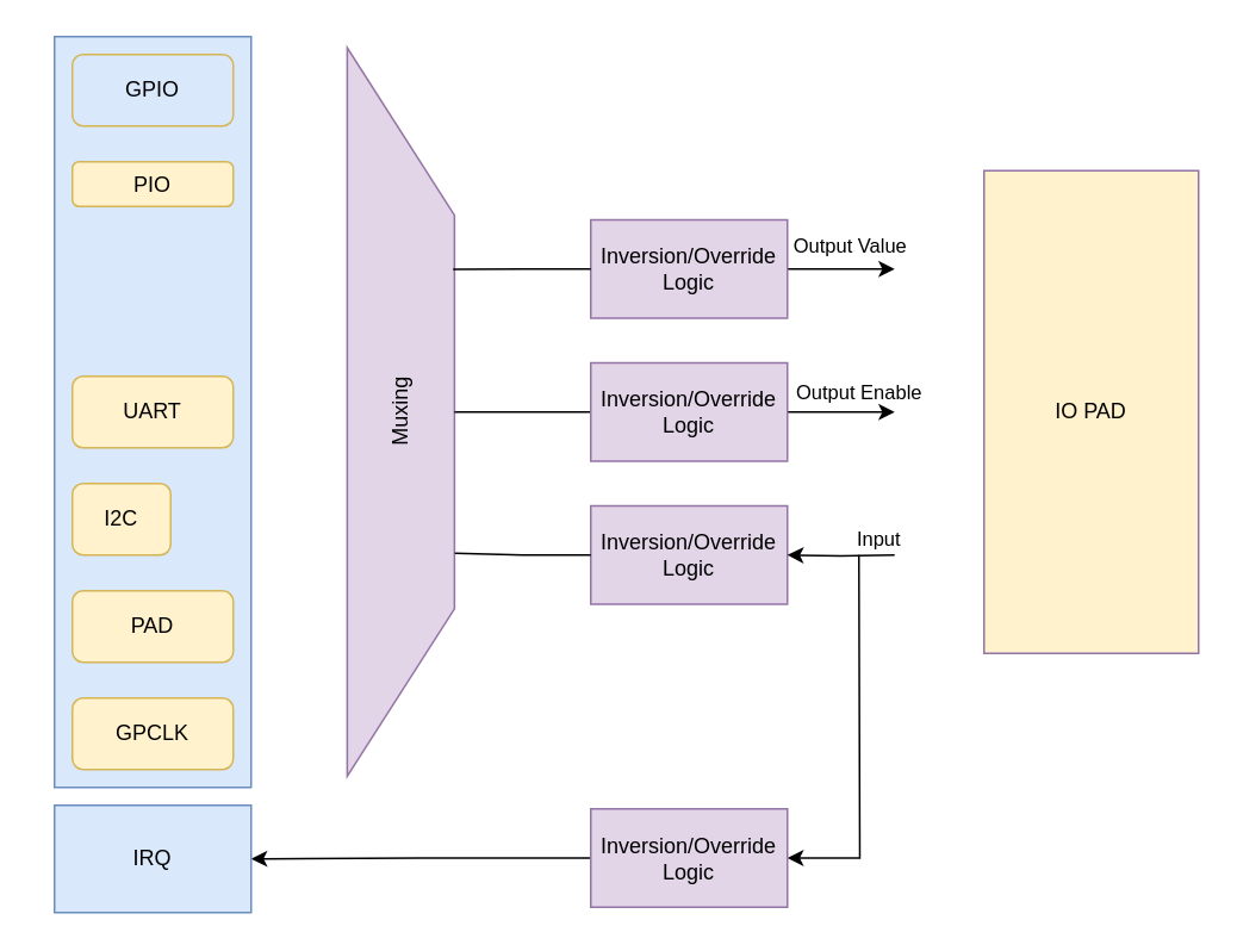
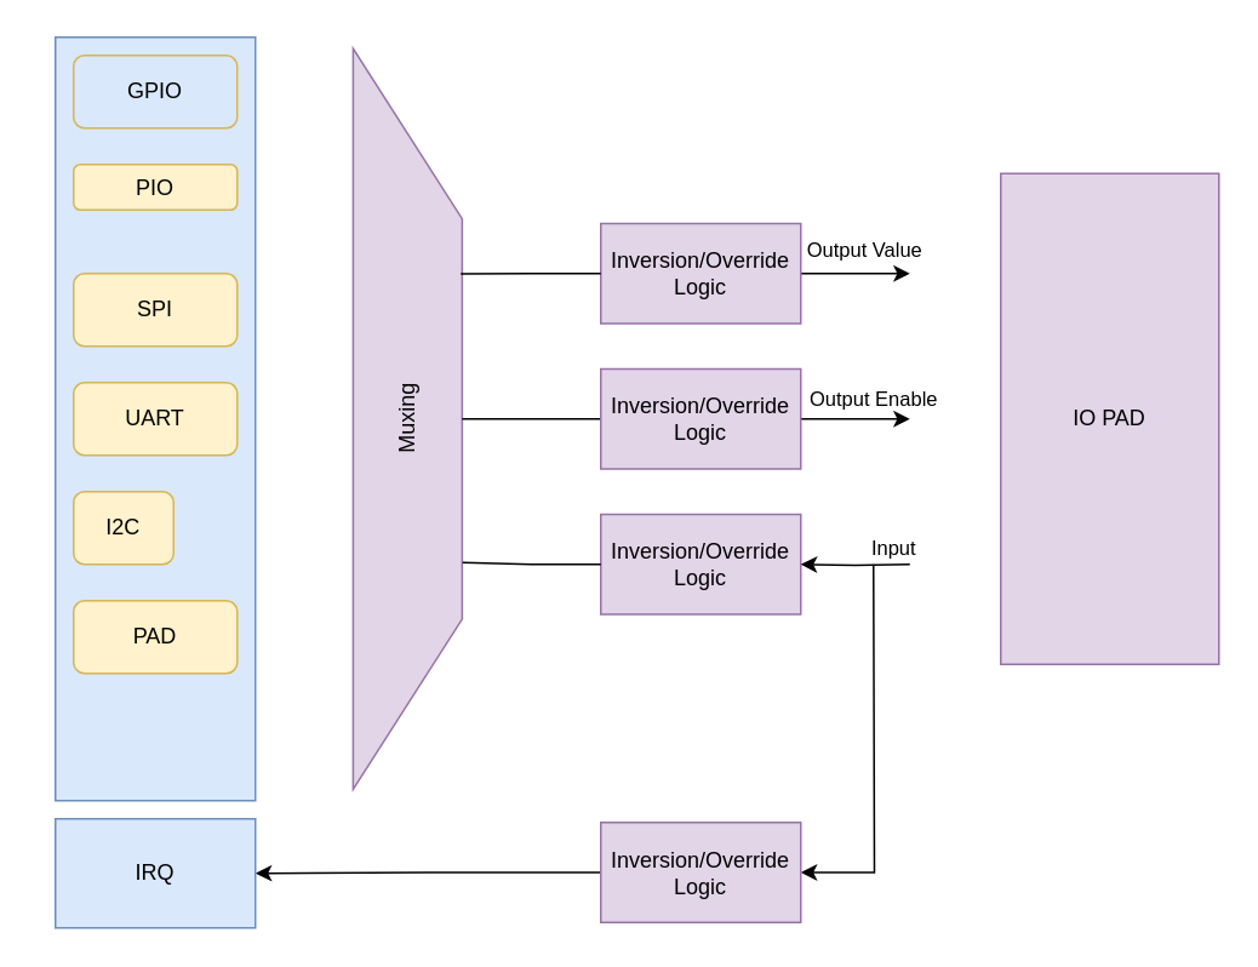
  <mxCell id="0" />
  <mxCell id="1" parent="0" />
  <mxCell id="2" value="" style="rounded=0;whiteSpace=wrap;html=1;shadow=0;fillColor=#dae8fc;strokeColor=#6c8ebf;" vertex="1" parent="1"><mxGeometry x="30" y="20" width="110" height="420" as="geometry" /></mxCell>
  <mxCell id="3" value="GPIO" style="rounded=1;whiteSpace=wrap;html=1;fillColor=#dae8fc;strokeColor=#d6b656;" vertex="1" parent="1"><mxGeometry x="40" y="30" width="90" height="40" as="geometry" /></mxCell>
  <mxCell id="4" value="PIO" style="rounded=1;whiteSpace=wrap;html=1;fillColor=#fff2cc;strokeColor=#d6b656;" vertex="1" parent="1"><mxGeometry x="40" y="90" width="90" height="25" as="geometry" /></mxCell>
- <mxCell id="5" value="GPCLK" style="rounded=1;whiteSpace=wrap;html=1;fillColor=#fff2cc;strokeColor=#d6b656;" vertex="1" parent="1"><mxGeometry x="40" y="390" width="90" height="40" as="geometry" /></mxCell>
  <mxCell id="6" value="PAD" style="rounded=1;whiteSpace=wrap;html=1;fillColor=#fff2cc;strokeColor=#d6b656;" vertex="1" parent="1"><mxGeometry x="40" y="330" width="90" height="40" as="geometry" /></mxCell>
+ <mxCell id="7" value="SPI" style="rounded=1;whiteSpace=wrap;html=1;fillColor=#fff2cc;strokeColor=#d6b656;" vertex="1" parent="1"><mxGeometry x="40" y="150" width="90" height="40" as="geometry" /></mxCell>
  <mxCell id="8" value="UART" style="rounded=1;whiteSpace=wrap;html=1;fillColor=#fff2cc;strokeColor=#d6b656;" vertex="1" parent="1"><mxGeometry x="40" y="210" width="90" height="40" as="geometry" /></mxCell>
  <mxCell id="9" value="I2C" style="rounded=1;whiteSpace=wrap;html=1;fillColor=#fff2cc;strokeColor=#d6b656;" vertex="1" parent="1"><mxGeometry x="40" y="270" width="55" height="40" as="geometry" /></mxCell>
  <mxCell id="10" value="Muxing" style="verticalLabelPosition=middle;verticalAlign=middle;html=1;shape=trapezoid;perimeter=trapezoidPerimeter;whiteSpace=wrap;size=0.23;arcSize=10;flipV=1;labelPosition=center;align=center;rotation=270;flipH=0;fillColor=#e1d5e7;strokeColor=#9673a6;" vertex="1" parent="1"><mxGeometry x="20" y="200" width="407.5" height="60" as="geometry" /></mxCell>
  <mxCell id="11" style="edgeStyle=orthogonalEdgeStyle;rounded=0;orthogonalLoop=1;jettySize=auto;html=1;exitX=1;exitY=0.5;exitDx=0;exitDy=0;" edge="1" parent="1" source="14"><mxGeometry relative="1" as="geometry"><mxPoint x="500" y="230" as="targetPoint" /></mxGeometry></mxCell>
  <mxCell id="12" value="Output Enable" style="edgeLabel;html=1;align=center;verticalAlign=middle;resizable=0;points=[];" vertex="1" connectable="0" parent="11"><mxGeometry x="0.308" y="3" relative="1" as="geometry"><mxPoint y="-9" as="offset" /></mxGeometry></mxCell>
  <mxCell id="13" style="edgeStyle=orthogonalEdgeStyle;rounded=0;orthogonalLoop=1;jettySize=auto;html=1;exitX=0;exitY=0.5;exitDx=0;exitDy=0;endArrow=none;endFill=0;" edge="1" parent="1" source="14" target="10"><mxGeometry relative="1" as="geometry" /></mxCell>
  <mxCell id="14" value="Inversion/Override&lt;br&gt;Logic" style="rounded=0;whiteSpace=wrap;html=1;fillColor=#e1d5e7;strokeColor=#9673a6;" vertex="1" parent="1"><mxGeometry x="330" y="202.5" width="110" height="55" as="geometry" /></mxCell>
- <mxCell id="15" value="IO PAD" style="rounded=0;whiteSpace=wrap;html=1;fillColor=#fff2cc;strokeColor=#9673a6;" vertex="1" parent="1"><mxGeometry x="550" y="95" width="120" height="270" as="geometry" /></mxCell>
+ <mxCell id="15" value="IO PAD" style="rounded=0;whiteSpace=wrap;html=1;fillColor=#e1d5e7;strokeColor=#9673a6;" vertex="1" parent="1"><mxGeometry x="550" y="95" width="120" height="270" as="geometry" /></mxCell>
  <mxCell id="16" value="Inversion/Override&lt;br&gt;Logic" style="rounded=0;whiteSpace=wrap;html=1;fillColor=#e1d5e7;strokeColor=#9673a6;" vertex="1" parent="1"><mxGeometry x="330" y="282.5" width="110" height="55" as="geometry" /></mxCell>
  <mxCell id="17" style="edgeStyle=orthogonalEdgeStyle;rounded=0;orthogonalLoop=1;jettySize=auto;html=1;exitX=1;exitY=0.5;exitDx=0;exitDy=0;endArrow=none;endFill=0;startArrow=classic;startFill=1;" edge="1" parent="1" source="19"><mxGeometry relative="1" as="geometry"><mxPoint x="480" y="310" as="targetPoint" /></mxGeometry></mxCell>
  <mxCell id="18" style="edgeStyle=orthogonalEdgeStyle;rounded=0;orthogonalLoop=1;jettySize=auto;html=1;exitX=0;exitY=0.5;exitDx=0;exitDy=0;entryX=1;entryY=0.5;entryDx=0;entryDy=0;" edge="1" parent="1" source="19" target="20"><mxGeometry relative="1" as="geometry" /></mxCell>
  <mxCell id="19" value="Inversion/Override&lt;br&gt;Logic" style="rounded=0;whiteSpace=wrap;html=1;fillColor=#e1d5e7;strokeColor=#9673a6;" vertex="1" parent="1"><mxGeometry x="330" y="452" width="110" height="55" as="geometry" /></mxCell>
  <mxCell id="20" value="IRQ" style="rounded=0;whiteSpace=wrap;html=1;fillColor=#dae8fc;strokeColor=#6c8ebf;" vertex="1" parent="1"><mxGeometry x="30" y="450" width="110" height="60" as="geometry" /></mxCell>
  <mxCell id="21" style="edgeStyle=orthogonalEdgeStyle;rounded=0;orthogonalLoop=1;jettySize=auto;html=1;exitX=1;exitY=0.5;exitDx=0;exitDy=0;" edge="1" parent="1" source="23"><mxGeometry relative="1" as="geometry"><mxPoint x="500" y="150" as="targetPoint" /></mxGeometry></mxCell>
  <mxCell id="22" value="Output Value" style="edgeLabel;html=1;align=center;verticalAlign=middle;resizable=0;points=[];" vertex="1" connectable="0" parent="21"><mxGeometry x="0.142" y="3" relative="1" as="geometry"><mxPoint y="-11" as="offset" /></mxGeometry></mxCell>
  <mxCell id="23" value="Inversion/Override&lt;br&gt;Logic" style="rounded=0;whiteSpace=wrap;html=1;fillColor=#e1d5e7;strokeColor=#9673a6;" vertex="1" parent="1"><mxGeometry x="330" y="122.5" width="110" height="55" as="geometry" /></mxCell>
  <mxCell id="24" style="edgeStyle=orthogonalEdgeStyle;rounded=0;orthogonalLoop=1;jettySize=auto;html=1;entryX=1;entryY=0.5;entryDx=0;entryDy=0;" edge="1" parent="1" target="16"><mxGeometry relative="1" as="geometry"><mxPoint x="510" y="240" as="targetPoint" /><mxPoint x="500" y="310" as="sourcePoint" /></mxGeometry></mxCell>
  <mxCell id="25" value="Input" style="edgeLabel;html=1;align=center;verticalAlign=middle;resizable=0;points=[];" vertex="1" connectable="0" parent="24"><mxGeometry x="-0.669" y="1" relative="1" as="geometry"><mxPoint y="-11" as="offset" /></mxGeometry></mxCell>
  <mxCell id="26" style="edgeStyle=orthogonalEdgeStyle;rounded=0;orthogonalLoop=1;jettySize=auto;html=1;entryX=0.696;entryY=0.013;entryDx=0;entryDy=0;entryPerimeter=0;endArrow=none;endFill=0;" edge="1" parent="1" source="23" target="10"><mxGeometry relative="1" as="geometry" /></mxCell>
  <mxCell id="27" style="edgeStyle=orthogonalEdgeStyle;rounded=0;orthogonalLoop=1;jettySize=auto;html=1;exitX=0;exitY=0.5;exitDx=0;exitDy=0;entryX=0.306;entryY=-0.004;entryDx=0;entryDy=0;entryPerimeter=0;endArrow=none;endFill=0;" edge="1" parent="1" source="16" target="10"><mxGeometry relative="1" as="geometry" /></mxCell>
